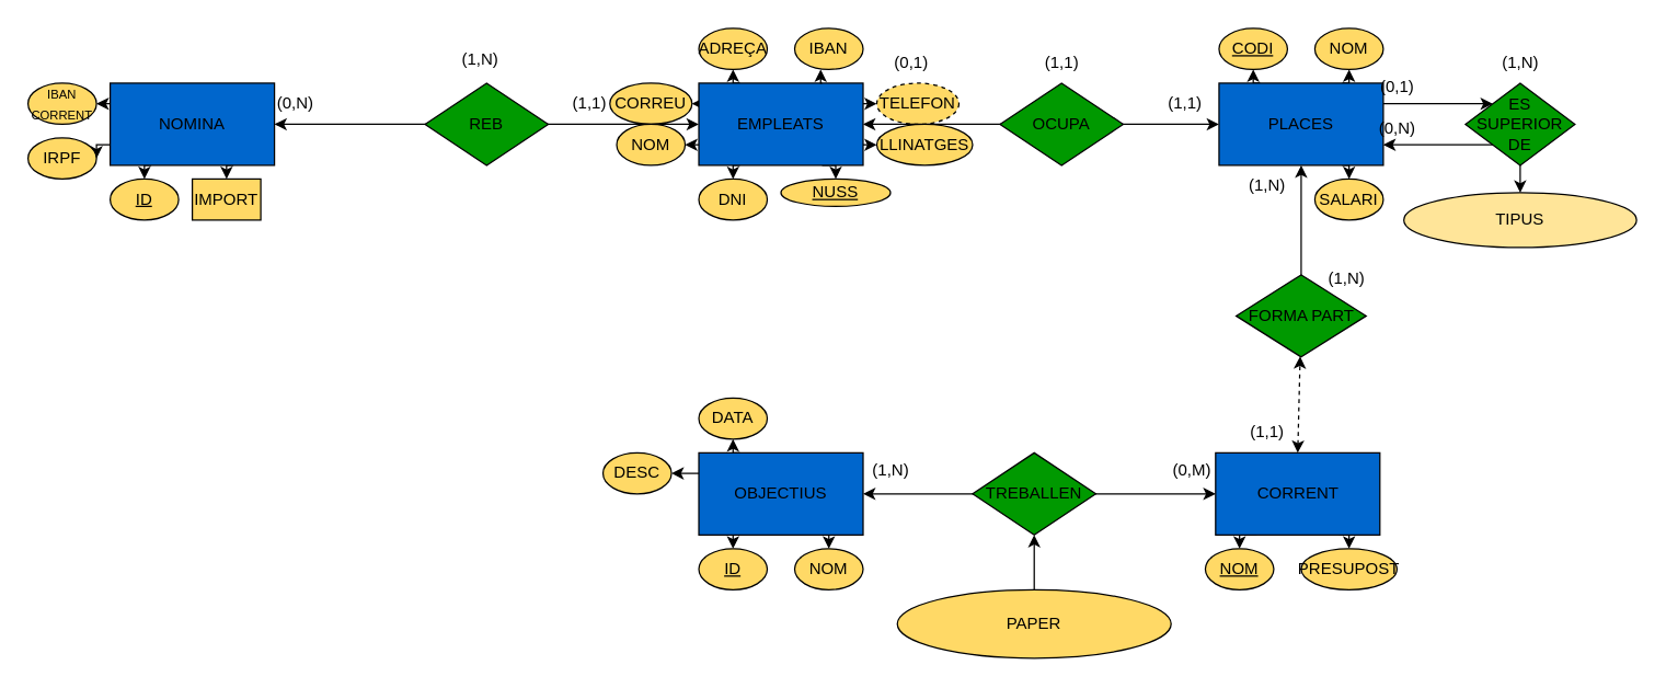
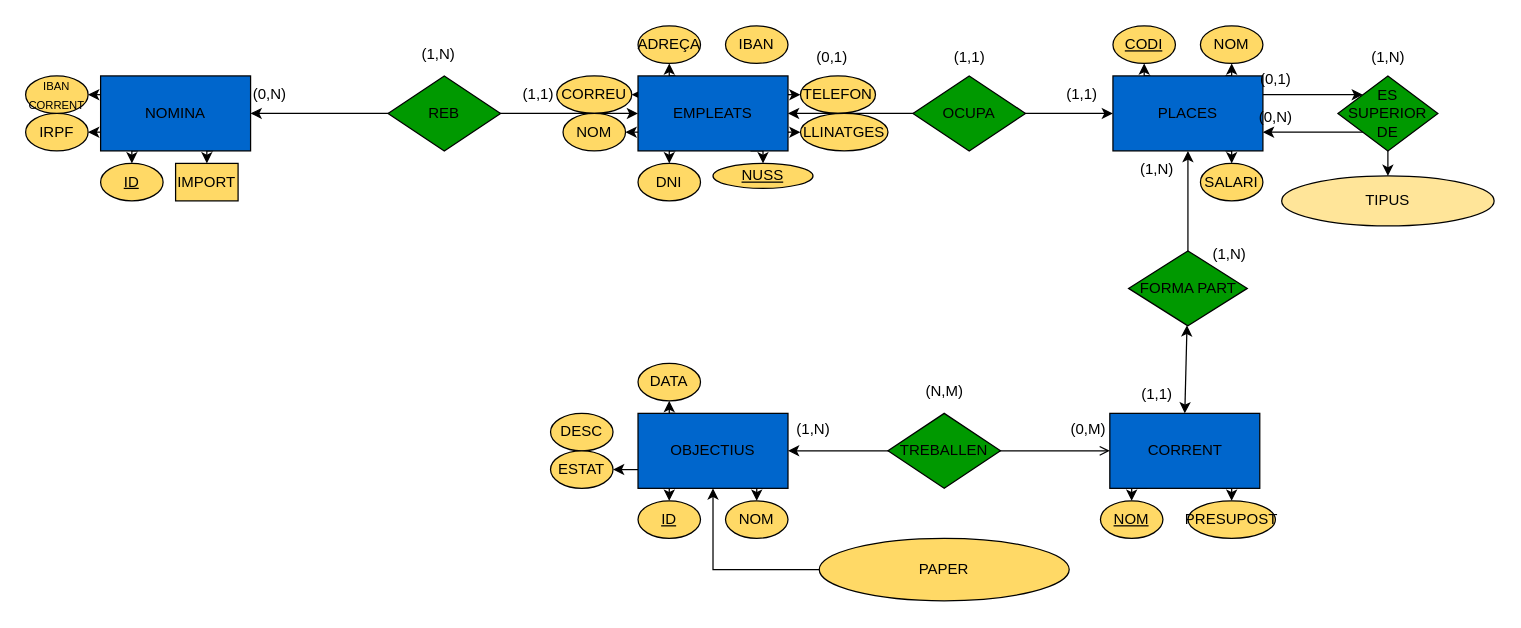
  <mxCell id="0" />
  <mxCell id="1" parent="0" />
  <mxCell id="2" style="edgeStyle=orthogonalEdgeStyle;rounded=0;orthogonalLoop=1;jettySize=auto;html=1;exitX=0.25;exitY=0;exitDx=0;exitDy=0;entryX=0.5;entryY=1;entryDx=0;entryDy=0;" edge="1" parent="1" source="9" target="16"><mxGeometry relative="1" as="geometry" /></mxCell>
  <mxCell id="3" style="edgeStyle=orthogonalEdgeStyle;rounded=0;orthogonalLoop=1;jettySize=auto;html=1;exitX=0;exitY=0.25;exitDx=0;exitDy=0;entryX=1;entryY=0.5;entryDx=0;entryDy=0;" edge="1" parent="1" source="9" target="14"><mxGeometry relative="1" as="geometry" /></mxCell>
  <mxCell id="4" style="edgeStyle=orthogonalEdgeStyle;rounded=0;orthogonalLoop=1;jettySize=auto;html=1;exitX=0;exitY=0.75;exitDx=0;exitDy=0;entryX=1;entryY=0.5;entryDx=0;entryDy=0;" edge="1" parent="1" source="9" target="12"><mxGeometry relative="1" as="geometry" /></mxCell>
  <mxCell id="5" style="edgeStyle=orthogonalEdgeStyle;rounded=0;orthogonalLoop=1;jettySize=auto;html=1;exitX=0.25;exitY=1;exitDx=0;exitDy=0;entryX=0.5;entryY=0;entryDx=0;entryDy=0;" edge="1" parent="1" source="9" target="10"><mxGeometry relative="1" as="geometry" /></mxCell>
  <mxCell id="6" style="edgeStyle=orthogonalEdgeStyle;rounded=0;orthogonalLoop=1;jettySize=auto;html=1;exitX=0.75;exitY=1;exitDx=0;exitDy=0;entryX=0.5;entryY=0;entryDx=0;entryDy=0;" edge="1" parent="1" source="9" target="11"><mxGeometry relative="1" as="geometry" /></mxCell>
  <mxCell id="7" style="edgeStyle=orthogonalEdgeStyle;rounded=0;orthogonalLoop=1;jettySize=auto;html=1;exitX=1;exitY=0.75;exitDx=0;exitDy=0;entryX=0;entryY=0.5;entryDx=0;entryDy=0;" edge="1" parent="1" source="9" target="13"><mxGeometry relative="1" as="geometry" /></mxCell>
  <mxCell id="8" style="edgeStyle=orthogonalEdgeStyle;rounded=0;orthogonalLoop=1;jettySize=auto;html=1;exitX=1;exitY=0.25;exitDx=0;exitDy=0;entryX=0;entryY=0.5;entryDx=0;entryDy=0;" edge="1" parent="1" source="9" target="15"><mxGeometry relative="1" as="geometry" /></mxCell>
  <mxCell id="9" value="EMPLEATS" style="rounded=0;whiteSpace=wrap;html=1;fillColor=#0066CC;" vertex="1" parent="1"><mxGeometry x="510" y="60" width="120" height="60" as="geometry" /></mxCell>
  <mxCell id="10" value="&lt;font style=&quot;color: rgb(0, 0, 0);&quot;&gt;DNI&lt;/font&gt;" style="ellipse;whiteSpace=wrap;html=1;fillColor=#FFD966;" vertex="1" parent="1"><mxGeometry x="510" y="130" width="50" height="30" as="geometry" /></mxCell>
  <mxCell id="11" value="&lt;font style=&quot;color: rgb(0, 0, 0);&quot;&gt;&lt;u&gt;NUSS&lt;/u&gt;&lt;/font&gt;" style="ellipse;whiteSpace=wrap;html=1;fillColor=#FFD966;" vertex="1" parent="1"><mxGeometry x="570" y="130" width="80" height="20" as="geometry" /></mxCell>
  <mxCell id="12" value="&lt;font color=&quot;#000000&quot;&gt;NOM&lt;/font&gt;" style="ellipse;whiteSpace=wrap;html=1;fillColor=#FFD966;" vertex="1" parent="1"><mxGeometry x="450" y="90" width="50" height="30" as="geometry" /></mxCell>
  <mxCell id="13" value="&lt;font style=&quot;color: rgb(0, 0, 0);&quot;&gt;LLINATGES&lt;/font&gt;" style="ellipse;whiteSpace=wrap;html=1;fillColor=#FFD966;" vertex="1" parent="1"><mxGeometry x="640" y="90" width="70" height="30" as="geometry" /></mxCell>
  <mxCell id="14" value="&lt;font style=&quot;color: rgb(0, 0, 0);&quot;&gt;CORREU&lt;/font&gt;" style="ellipse;whiteSpace=wrap;html=1;fillColor=#FFD966;" vertex="1" parent="1"><mxGeometry x="445" y="60" width="60" height="30" as="geometry" /></mxCell>
- <mxCell id="15" value="&lt;font style=&quot;color: rgb(0, 0, 0);&quot;&gt;TELEFON&lt;/font&gt;" style="ellipse;whiteSpace=wrap;html=1;fillColor=#FFD966;dashed=1;" vertex="1" parent="1"><mxGeometry x="640" y="60" width="60" height="30" as="geometry" /></mxCell>
+ <mxCell id="15" value="&lt;font style=&quot;color: rgb(0, 0, 0);&quot;&gt;TELEFON&lt;/font&gt;" style="ellipse;whiteSpace=wrap;html=1;fillColor=#FFD966;" vertex="1" parent="1"><mxGeometry x="640" y="60" width="60" height="30" as="geometry" /></mxCell>
  <mxCell id="16" value="&lt;font style=&quot;color: rgb(0, 0, 0);&quot;&gt;ADREÇA&lt;/font&gt;" style="ellipse;whiteSpace=wrap;html=1;fillColor=#FFD966;" vertex="1" parent="1"><mxGeometry x="510" y="20" width="50" height="30" as="geometry" /></mxCell>
  <mxCell id="17" value="&lt;font style=&quot;color: rgb(0, 0, 0);&quot;&gt;IBAN&lt;/font&gt;" style="ellipse;whiteSpace=wrap;html=1;fillColor=#FFD966;" vertex="1" parent="1"><mxGeometry x="580" y="20" width="50" height="30" as="geometry" /></mxCell>
- <mxCell id="18" style="edgeStyle=orthogonalEdgeStyle;rounded=0;orthogonalLoop=1;jettySize=auto;html=1;exitX=0.75;exitY=0;exitDx=0;exitDy=0;entryX=0.38;entryY=1;entryDx=0;entryDy=0;entryPerimeter=0;" edge="1" parent="1" source="9" target="17"><mxGeometry relative="1" as="geometry" /></mxCell>
  <mxCell id="19" style="edgeStyle=orthogonalEdgeStyle;rounded=0;orthogonalLoop=1;jettySize=auto;html=1;exitX=0.25;exitY=0;exitDx=0;exitDy=0;entryX=0.5;entryY=1;entryDx=0;entryDy=0;" edge="1" parent="1" source="23" target="25"><mxGeometry relative="1" as="geometry" /></mxCell>
  <mxCell id="20" style="edgeStyle=orthogonalEdgeStyle;rounded=0;orthogonalLoop=1;jettySize=auto;html=1;exitX=0.75;exitY=0;exitDx=0;exitDy=0;entryX=0.5;entryY=1;entryDx=0;entryDy=0;" edge="1" parent="1" source="23" target="26"><mxGeometry relative="1" as="geometry" /></mxCell>
  <mxCell id="21" style="edgeStyle=orthogonalEdgeStyle;rounded=0;orthogonalLoop=1;jettySize=auto;html=1;exitX=0.75;exitY=1;exitDx=0;exitDy=0;entryX=0.5;entryY=0;entryDx=0;entryDy=0;" edge="1" parent="1" source="23" target="27"><mxGeometry relative="1" as="geometry" /></mxCell>
  <mxCell id="22" style="edgeStyle=orthogonalEdgeStyle;rounded=0;orthogonalLoop=1;jettySize=auto;html=1;exitX=1;exitY=0.25;exitDx=0;exitDy=0;entryX=0;entryY=0;entryDx=0;entryDy=0;" edge="1" parent="1" source="23" target="63"><mxGeometry relative="1" as="geometry" /></mxCell>
  <mxCell id="23" value="PLACES" style="rounded=0;whiteSpace=wrap;html=1;fillColor=#0066CC;" vertex="1" parent="1"><mxGeometry x="890" y="60" width="120" height="60" as="geometry" /></mxCell>
  <mxCell id="24" value="" style="endArrow=classic;startArrow=classic;html=1;rounded=0;exitX=1;exitY=0.5;exitDx=0;exitDy=0;entryX=0;entryY=0.5;entryDx=0;entryDy=0;" edge="1" parent="1" source="9" target="23"><mxGeometry width="50" height="50" relative="1" as="geometry"><mxPoint x="730" y="115" as="sourcePoint" /><mxPoint x="780" y="65" as="targetPoint" /></mxGeometry></mxCell>
  <mxCell id="25" value="&lt;font style=&quot;color: rgb(0, 0, 0);&quot;&gt;&lt;u&gt;CODI&lt;/u&gt;&lt;/font&gt;" style="ellipse;whiteSpace=wrap;html=1;fillColor=#FFD966;" vertex="1" parent="1"><mxGeometry x="890" y="20" width="50" height="30" as="geometry" /></mxCell>
  <mxCell id="26" value="&lt;font style=&quot;color: rgb(0, 0, 0);&quot;&gt;NOM&lt;/font&gt;" style="ellipse;whiteSpace=wrap;html=1;fillColor=#FFD966;" vertex="1" parent="1"><mxGeometry x="960" y="20" width="50" height="30" as="geometry" /></mxCell>
  <mxCell id="27" value="&lt;font style=&quot;color: rgb(0, 0, 0);&quot;&gt;SALARI&lt;/font&gt;" style="ellipse;whiteSpace=wrap;html=1;fillColor=#FFD966;" vertex="1" parent="1"><mxGeometry x="960" y="130" width="50" height="30" as="geometry" /></mxCell>
  <mxCell id="28" value="(0,1)" style="text;html=1;align=center;verticalAlign=middle;resizable=0;points=[];autosize=1;strokeColor=none;fillColor=none;" vertex="1" parent="1"><mxGeometry x="640" y="30" width="50" height="30" as="geometry" /></mxCell>
  <mxCell id="29" value="(1,1)" style="text;html=1;align=center;verticalAlign=middle;resizable=0;points=[];autosize=1;strokeColor=none;fillColor=none;" vertex="1" parent="1"><mxGeometry x="840" y="60" width="50" height="30" as="geometry" /></mxCell>
  <mxCell id="30" value="OCUPA" style="rhombus;whiteSpace=wrap;html=1;fillColor=#009900;" vertex="1" parent="1"><mxGeometry x="730" y="60" width="90" height="60" as="geometry" /></mxCell>
  <mxCell id="31" style="edgeStyle=orthogonalEdgeStyle;rounded=0;orthogonalLoop=1;jettySize=auto;html=1;exitX=0.25;exitY=1;exitDx=0;exitDy=0;entryX=0.5;entryY=0;entryDx=0;entryDy=0;" edge="1" parent="1" source="33" target="34"><mxGeometry relative="1" as="geometry" /></mxCell>
  <mxCell id="32" style="edgeStyle=orthogonalEdgeStyle;rounded=0;orthogonalLoop=1;jettySize=auto;html=1;exitX=0.75;exitY=1;exitDx=0;exitDy=0;entryX=0.5;entryY=0;entryDx=0;entryDy=0;" edge="1" parent="1" source="33" target="35"><mxGeometry relative="1" as="geometry" /></mxCell>
  <mxCell id="33" value="CORRENT" style="rounded=0;whiteSpace=wrap;html=1;fillColor=#0066CC;" vertex="1" parent="1"><mxGeometry x="887.5" y="330" width="120" height="60" as="geometry" /></mxCell>
  <mxCell id="34" value="&lt;font color=&quot;#000000&quot;&gt;&lt;u&gt;NOM&lt;/u&gt;&lt;/font&gt;" style="ellipse;whiteSpace=wrap;html=1;fillColor=#FFD966;" vertex="1" parent="1"><mxGeometry x="880" y="400" width="50" height="30" as="geometry" /></mxCell>
  <mxCell id="35" value="&lt;font style=&quot;color: rgb(0, 0, 0);&quot;&gt;PRESUPOST&lt;/font&gt;" style="ellipse;whiteSpace=wrap;html=1;fillColor=#FFD966;" vertex="1" parent="1"><mxGeometry x="950" y="400" width="70" height="30" as="geometry" /></mxCell>
  <mxCell id="36" value="(1,1)" style="text;html=1;align=center;verticalAlign=middle;resizable=0;points=[];autosize=1;strokeColor=none;fillColor=none;" vertex="1" parent="1"><mxGeometry x="900" y="300" width="50" height="30" as="geometry" /></mxCell>
  <mxCell id="37" value="(1,1)" style="text;html=1;align=center;verticalAlign=middle;resizable=0;points=[];autosize=1;strokeColor=none;fillColor=none;" vertex="1" parent="1"><mxGeometry x="750" y="30" width="50" height="30" as="geometry" /></mxCell>
  <mxCell id="38" value="(1,N)" style="text;html=1;align=center;verticalAlign=middle;resizable=0;points=[];autosize=1;strokeColor=none;fillColor=none;" vertex="1" parent="1"><mxGeometry x="900" y="120" width="50" height="30" as="geometry" /></mxCell>
  <mxCell id="39" value="" style="endArrow=classic;startArrow=classic;html=1;rounded=0;exitX=0.5;exitY=0;exitDx=0;exitDy=0;" edge="1" parent="1" source="41" target="23"><mxGeometry width="50" height="50" relative="1" as="geometry"><mxPoint x="940" y="330" as="sourcePoint" /><mxPoint x="943" y="120" as="targetPoint" /></mxGeometry></mxCell>
- <mxCell id="40" value="" style="endArrow=classic;startArrow=classic;html=1;rounded=0;exitX=0.5;exitY=0;exitDx=0;exitDy=0;dashed=1;" edge="1" parent="1" source="33" target="41"><mxGeometry width="50" height="50" relative="1" as="geometry"><mxPoint x="948" y="330" as="sourcePoint" /><mxPoint x="950" y="120" as="targetPoint" /></mxGeometry></mxCell>
+ <mxCell id="40" value="" style="endArrow=classic;startArrow=classic;html=1;rounded=0;exitX=0.5;exitY=0;exitDx=0;exitDy=0;" edge="1" parent="1" source="33" target="41"><mxGeometry width="50" height="50" relative="1" as="geometry"><mxPoint x="948" y="330" as="sourcePoint" /><mxPoint x="950" y="120" as="targetPoint" /></mxGeometry></mxCell>
  <mxCell id="41" value="FORMA PART" style="rhombus;whiteSpace=wrap;html=1;direction=west;fillColor=#009900;" vertex="1" parent="1"><mxGeometry x="902.5" y="200" width="95" height="60" as="geometry" /></mxCell>
  <mxCell id="42" value="(1,N)" style="text;html=1;align=center;verticalAlign=middle;resizable=0;points=[];autosize=1;strokeColor=none;fillColor=none;" vertex="1" parent="1"><mxGeometry x="957.5" y="188" width="50" height="30" as="geometry" /></mxCell>
  <mxCell id="43" style="edgeStyle=orthogonalEdgeStyle;rounded=0;orthogonalLoop=1;jettySize=auto;html=1;exitX=0.25;exitY=0;exitDx=0;exitDy=0;entryX=0.5;entryY=1;entryDx=0;entryDy=0;" edge="1" parent="1" source="48" target="52"><mxGeometry relative="1" as="geometry" /></mxCell>
- <mxCell id="44" style="edgeStyle=orthogonalEdgeStyle;rounded=0;orthogonalLoop=1;jettySize=auto;html=1;exitX=0;exitY=0.25;exitDx=0;exitDy=0;entryX=1;entryY=0.5;entryDx=0;entryDy=0;" edge="1" parent="1" source="48" target="51"><mxGeometry relative="1" as="geometry" /></mxCell>
+ <mxCell id="45" style="edgeStyle=orthogonalEdgeStyle;rounded=0;orthogonalLoop=1;jettySize=auto;html=1;exitX=0;exitY=0.75;exitDx=0;exitDy=0;entryX=1;entryY=0.5;entryDx=0;entryDy=0;" edge="1" parent="1" source="48" target="53"><mxGeometry relative="1" as="geometry" /></mxCell>
  <mxCell id="46" style="edgeStyle=orthogonalEdgeStyle;rounded=0;orthogonalLoop=1;jettySize=auto;html=1;exitX=0.25;exitY=1;exitDx=0;exitDy=0;entryX=0.5;entryY=0;entryDx=0;entryDy=0;" edge="1" parent="1" source="48" target="49"><mxGeometry relative="1" as="geometry" /></mxCell>
  <mxCell id="47" style="edgeStyle=orthogonalEdgeStyle;rounded=0;orthogonalLoop=1;jettySize=auto;html=1;exitX=0.75;exitY=1;exitDx=0;exitDy=0;entryX=0.5;entryY=0;entryDx=0;entryDy=0;" edge="1" parent="1" source="48" target="50"><mxGeometry relative="1" as="geometry" /></mxCell>
  <mxCell id="48" value="OBJECTIUS" style="rounded=0;whiteSpace=wrap;html=1;fillColor=#0066CC;" vertex="1" parent="1"><mxGeometry x="510" y="330" width="120" height="60" as="geometry" /></mxCell>
  <mxCell id="49" value="&lt;font style=&quot;color: rgb(0, 0, 0);&quot;&gt;&lt;u&gt;ID&lt;/u&gt;&lt;/font&gt;" style="ellipse;whiteSpace=wrap;html=1;fillColor=#FFD966;" vertex="1" parent="1"><mxGeometry x="510" y="400" width="50" height="30" as="geometry" /></mxCell>
  <mxCell id="50" value="&lt;font style=&quot;color: rgb(0, 0, 0);&quot;&gt;NOM&lt;/font&gt;" style="ellipse;whiteSpace=wrap;html=1;fillColor=#FFD966;" vertex="1" parent="1"><mxGeometry x="580" y="400" width="50" height="30" as="geometry" /></mxCell>
  <mxCell id="51" value="&lt;font style=&quot;color: rgb(0, 0, 0);&quot;&gt;DESC&lt;/font&gt;" style="ellipse;whiteSpace=wrap;html=1;fillColor=#FFD966;" vertex="1" parent="1"><mxGeometry y="330" width="50" height="30" as="geometry" x="440" /></mxCell>
  <mxCell id="52" value="&lt;font style=&quot;color: rgb(0, 0, 0);&quot;&gt;DATA&lt;/font&gt;" style="ellipse;whiteSpace=wrap;html=1;fillColor=#FFD966;" vertex="1" parent="1"><mxGeometry x="510" y="290" width="50" height="30" as="geometry" /></mxCell>
- <mxCell id="54" value="" style="endArrow=classic;startArrow=classic;html=1;rounded=0;exitX=1;exitY=0.5;exitDx=0;exitDy=0;entryX=0;entryY=0.5;entryDx=0;entryDy=0;" edge="1" parent="1" source="48" target="33"><mxGeometry width="50" height="50" relative="1" as="geometry"><mxPoint x="680" y="370" as="sourcePoint" /><mxPoint x="730" y="320" as="targetPoint" /></mxGeometry></mxCell>
+ <mxCell id="53" value="&lt;font style=&quot;color: rgb(0, 0, 0);&quot;&gt;ESTAT&lt;/font&gt;" style="ellipse;whiteSpace=wrap;html=1;fillColor=#FFD966;" vertex="1" parent="1"><mxGeometry y="360" width="50" height="30" as="geometry" x="440" /></mxCell>
+ <mxCell id="54" value="" style="endArrow=open;startArrow=classic;html=1;rounded=0;exitX=1;exitY=0.5;exitDx=0;exitDy=0;entryX=0;entryY=0.5;entryDx=0;entryDy=0;" edge="1" parent="1" source="48" target="33"><mxGeometry width="50" height="50" relative="1" as="geometry"><mxPoint x="680" y="370" as="sourcePoint" /><mxPoint x="730" y="320" as="targetPoint" /></mxGeometry></mxCell>
  <mxCell id="55" value="TREBALLEN" style="rhombus;whiteSpace=wrap;html=1;fillColor=#009900;" vertex="1" parent="1"><mxGeometry x="710" y="330" width="90" height="60" as="geometry" /></mxCell>
  <mxCell id="56" value="(1,N)" style="text;html=1;align=center;verticalAlign=middle;resizable=0;points=[];autosize=1;strokeColor=none;fillColor=none;" vertex="1" parent="1"><mxGeometry x="625" y="328" width="50" height="30" as="geometry" /></mxCell>
  <mxCell id="57" value="(0,M)" style="text;html=1;align=center;verticalAlign=middle;resizable=0;points=[];autosize=1;strokeColor=none;fillColor=none;" vertex="1" parent="1"><mxGeometry x="845" y="328" width="50" height="30" as="geometry" /></mxCell>
- <mxCell id="59" style="edgeStyle=orthogonalEdgeStyle;rounded=0;orthogonalLoop=1;jettySize=auto;html=1;" edge="1" parent="1" source="60" target="55"><mxGeometry relative="1" as="geometry" /></mxCell>
+ <mxCell id="58" value="(N,M)" style="text;html=1;align=center;verticalAlign=middle;resizable=0;points=[];autosize=1;strokeColor=none;fillColor=none;" vertex="1" parent="1"><mxGeometry x="730" y="298" width="50" height="30" as="geometry" /></mxCell>
+ <mxCell id="59" style="edgeStyle=orthogonalEdgeStyle;rounded=0;orthogonalLoop=1;jettySize=auto;html=1;" edge="1" parent="1" source="60" target="48"><mxGeometry relative="1" as="geometry" /></mxCell>
  <mxCell id="60" value="&lt;font style=&quot;color: rgb(0, 0, 0);&quot;&gt;PAPER&lt;/font&gt;" style="ellipse;whiteSpace=wrap;html=1;fillColor=#ffd966;" vertex="1" parent="1"><mxGeometry x="655" y="430" width="200" height="50" as="geometry" /></mxCell>
  <mxCell id="61" style="edgeStyle=orthogonalEdgeStyle;rounded=0;orthogonalLoop=1;jettySize=auto;html=1;exitX=0;exitY=1;exitDx=0;exitDy=0;entryX=1;entryY=0.75;entryDx=0;entryDy=0;" edge="1" parent="1" source="63" target="23"><mxGeometry relative="1" as="geometry" /></mxCell>
  <mxCell id="62" style="edgeStyle=orthogonalEdgeStyle;rounded=0;orthogonalLoop=1;jettySize=auto;html=1;exitX=0.5;exitY=1;exitDx=0;exitDy=0;entryX=0.5;entryY=0;entryDx=0;entryDy=0;" edge="1" parent="1" source="63" target="81"><mxGeometry relative="1" as="geometry" /></mxCell>
  <mxCell id="63" value="ES SUPERIOR&lt;div&gt;DE&lt;/div&gt;" style="rhombus;whiteSpace=wrap;html=1;fillColor=#009900;" vertex="1" parent="1"><mxGeometry x="1070" y="60" width="80" height="60" as="geometry" /></mxCell>
  <mxCell id="64" value="(0,1)" style="text;html=1;align=center;verticalAlign=middle;resizable=0;points=[];autosize=1;strokeColor=none;fillColor=none;" vertex="1" parent="1"><mxGeometry x="995" y="48" width="50" height="30" as="geometry" /></mxCell>
  <mxCell id="65" value="(0,N)" style="text;html=1;align=center;verticalAlign=middle;resizable=0;points=[];autosize=1;strokeColor=none;fillColor=none;" vertex="1" parent="1"><mxGeometry x="995" y="78" width="50" height="30" as="geometry" /></mxCell>
  <mxCell id="66" value="(1,N)" style="text;html=1;align=center;verticalAlign=middle;resizable=0;points=[];autosize=1;strokeColor=none;fillColor=none;" vertex="1" parent="1"><mxGeometry x="1085" y="30" width="50" height="30" as="geometry" /></mxCell>
  <mxCell id="67" style="edgeStyle=orthogonalEdgeStyle;rounded=0;orthogonalLoop=1;jettySize=auto;html=1;exitX=0.25;exitY=1;exitDx=0;exitDy=0;entryX=0.5;entryY=0;entryDx=0;entryDy=0;" edge="1" parent="1" source="71" target="72"><mxGeometry relative="1" as="geometry" /></mxCell>
  <mxCell id="68" style="edgeStyle=orthogonalEdgeStyle;rounded=0;orthogonalLoop=1;jettySize=auto;html=1;exitX=0.75;exitY=1;exitDx=0;exitDy=0;entryX=0.5;entryY=0;entryDx=0;entryDy=0;" edge="1" parent="1" source="71" target="73"><mxGeometry relative="1" as="geometry" /></mxCell>
  <mxCell id="69" style="edgeStyle=orthogonalEdgeStyle;rounded=0;orthogonalLoop=1;jettySize=auto;html=1;exitX=0;exitY=0.75;exitDx=0;exitDy=0;entryX=1;entryY=0.5;entryDx=0;entryDy=0;" edge="1" parent="1" source="71" target="74"><mxGeometry relative="1" as="geometry" /></mxCell>
  <mxCell id="70" style="edgeStyle=orthogonalEdgeStyle;rounded=0;orthogonalLoop=1;jettySize=auto;html=1;exitX=0;exitY=0.25;exitDx=0;exitDy=0;entryX=1;entryY=0.5;entryDx=0;entryDy=0;" edge="1" parent="1" source="71" target="75"><mxGeometry relative="1" as="geometry" /></mxCell>
  <mxCell id="71" value="NOMINA" style="rounded=0;whiteSpace=wrap;html=1;fillColor=#0066CC;" vertex="1" parent="1"><mxGeometry x="80" y="60" width="120" height="60" as="geometry" /></mxCell>
  <mxCell id="72" value="&lt;font style=&quot;color: rgb(0, 0, 0);&quot;&gt;&lt;u&gt;ID&lt;/u&gt;&lt;/font&gt;" style="ellipse;whiteSpace=wrap;html=1;fillColor=#FFD966;" vertex="1" parent="1"><mxGeometry x="80" y="130" width="50" height="30" as="geometry" /></mxCell>
  <mxCell id="73" value="&lt;font style=&quot;color: rgb(0, 0, 0);&quot;&gt;IMPORT&lt;/font&gt;" style="whiteSpace=wrap;html=1;fillColor=#FFD966;rounded=0;" vertex="1" parent="1"><mxGeometry x="140" y="130" width="50" height="30" as="geometry" /></mxCell>
- <mxCell id="74" value="&lt;font style=&quot;color: rgb(0, 0, 0);&quot;&gt;IRPF&lt;/font&gt;" style="ellipse;whiteSpace=wrap;html=1;fillColor=#FFD966;" vertex="1" parent="1"><mxGeometry x="20" y="100" width="50" height="30" as="geometry" /></mxCell>
+ <mxCell id="74" value="&lt;font style=&quot;color: rgb(0, 0, 0);&quot;&gt;IRPF&lt;/font&gt;" style="ellipse;whiteSpace=wrap;html=1;fillColor=#FFD966;" vertex="1" parent="1"><mxGeometry x="20" y="90" width="50" height="30" as="geometry" /></mxCell>
  <mxCell id="75" value="&lt;font style=&quot;color: rgb(0, 0, 0); font-size: 9px;&quot;&gt;IBAN CORRENT&lt;/font&gt;" style="ellipse;whiteSpace=wrap;html=1;fillColor=#FFD966;" vertex="1" parent="1"><mxGeometry x="20" y="60" width="50" height="30" as="geometry" /></mxCell>
  <mxCell id="76" value="" style="endArrow=classic;startArrow=classic;html=1;rounded=0;exitX=1;exitY=0.5;exitDx=0;exitDy=0;entryX=0;entryY=0.5;entryDx=0;entryDy=0;" edge="1" parent="1" source="71" target="9"><mxGeometry width="50" height="50" relative="1" as="geometry"><mxPoint x="380" y="100" as="sourcePoint" /><mxPoint x="430" y="50" as="targetPoint" /></mxGeometry></mxCell>
  <mxCell id="77" value="REB" style="rhombus;whiteSpace=wrap;html=1;fillColor=#009900;" vertex="1" parent="1"><mxGeometry x="310" y="60" width="90" height="60" as="geometry" /></mxCell>
  <mxCell id="78" value="(0,N)" style="text;html=1;align=center;verticalAlign=middle;resizable=0;points=[];autosize=1;strokeColor=none;fillColor=none;" vertex="1" parent="1"><mxGeometry x="190" y="60" width="50" height="30" as="geometry" /></mxCell>
  <mxCell id="79" value="(1,1)" style="text;html=1;align=center;verticalAlign=middle;resizable=0;points=[];autosize=1;strokeColor=none;fillColor=none;" vertex="1" parent="1"><mxGeometry x="405" y="60" width="50" height="30" as="geometry" /></mxCell>
  <mxCell id="80" value="(1,N)" style="text;html=1;align=center;verticalAlign=middle;resizable=0;points=[];autosize=1;strokeColor=none;fillColor=none;" vertex="1" parent="1"><mxGeometry x="325" y="28" width="50" height="30" as="geometry" /></mxCell>
  <mxCell id="81" value="&lt;font style=&quot;color: rgb(0, 0, 0);&quot;&gt;TIPUS&lt;/font&gt;" style="ellipse;whiteSpace=wrap;html=1;fillColor=#FFE599;" vertex="1" parent="1"><mxGeometry x="1025" y="140" width="170" height="40" as="geometry" /></mxCell>
